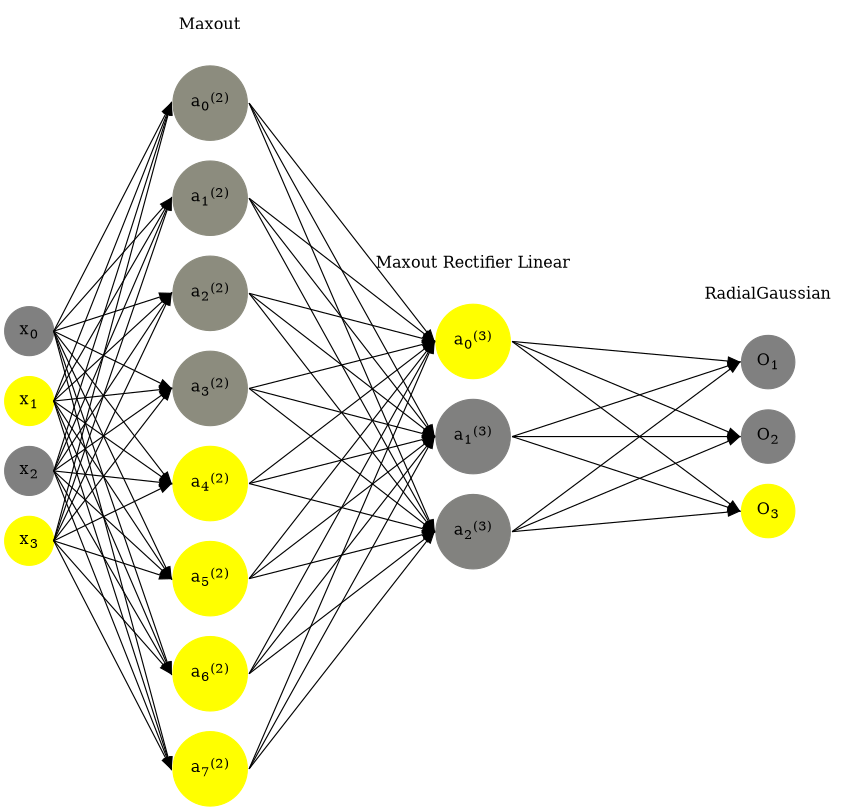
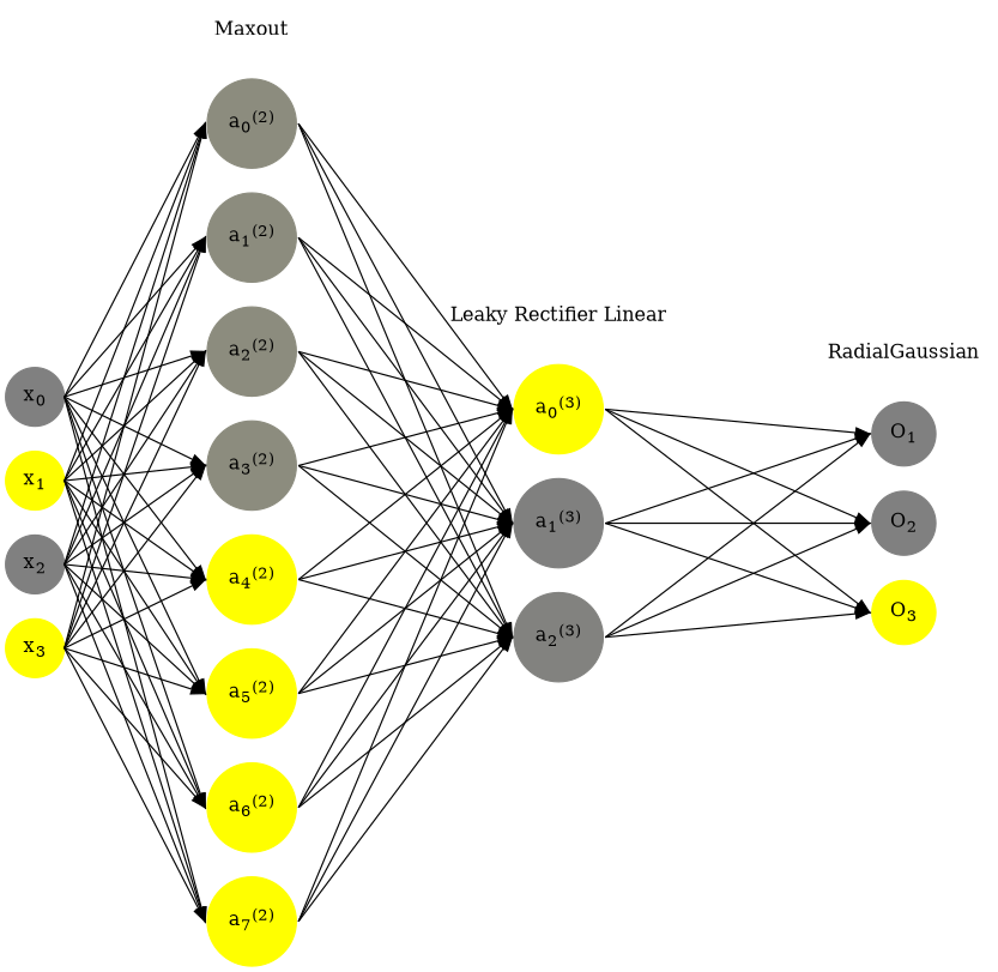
  digraph {
    rankdir=LR
    ranksep=1.4
    splines=false
    node [color="0.1667, 0.0, 0.5" fillcolor="0.1667, 0.0, 0.5" shape=circle style=filled]
    edge [headport=w style=solid tailport=e]
    n1 [label=<x<sub>0</sub>>]
    n2 [color="0.1667, 1.0, 1.0" fillcolor="0.1667, 1.0, 1.0" label=<x<sub>1</sub>>]
    n3 [label=<x<sub>2</sub>>]
    n4 [color="0.1667, 1.0, 1.0" fillcolor="0.1667, 1.0, 1.0" label=<x<sub>3</sub>>]
    n5 [color="0.1667, 0.099080, 0.549540" fillcolor="0.1667, 0.099080, 0.549540" label=<a<sub>0</sub><sup>(2)</sup>>]
    n6 [color="0.1667, 0.099080, 0.549540" fillcolor="0.1667, 0.099080, 0.549540" label=<a<sub>1</sub><sup>(2)</sup>>]
    n7 [color="0.1667, 0.099080, 0.549540" fillcolor="0.1667, 0.099080, 0.549540" label=<a<sub>2</sub><sup>(2)</sup>>]
    n8 [color="0.1667, 0.099080, 0.549540" fillcolor="0.1667, 0.099080, 0.549540" label=<a<sub>3</sub><sup>(2)</sup>>]
    n9 [color="0.1667, 2.402263, 1.701132" fillcolor="0.1667, 2.402263, 1.701132" label=<a<sub>4</sub><sup>(2)</sup>>]
    n10 [color="0.1667, 2.402263, 1.701132" fillcolor="0.1667, 2.402263, 1.701132" label=<a<sub>5</sub><sup>(2)</sup>>]
    n11 [color="0.1667, 3.209992, 2.104996" fillcolor="0.1667, 3.209992, 2.104996" label=<a<sub>6</sub><sup>(2)</sup>>]
    n12 [color="0.1667, 3.209992, 2.104996" fillcolor="0.1667, 3.209992, 2.104996" label=<a<sub>7</sub><sup>(2)</sup>>]
    n13 [color="0.1667, 5.088386, 3.044193" fillcolor="0.1667, 5.088386, 3.044193" label=<a<sub>0</sub><sup>(3)</sup>>]
    n14 [color="0.1667, 0.001338, 0.500669" fillcolor="0.1667, 0.001338, 0.500669" label=<a<sub>1</sub><sup>(3)</sup>>]
    n15 [color="0.1667, 0.019264, 0.509632" fillcolor="0.1667, 0.019264, 0.509632" label=<a<sub>2</sub><sup>(3)</sup>>]
    n16 [label=<O<sub>1</sub>>]
    n17 [label=<O<sub>2</sub>>]
    n18 [color="0.1667, 1.0, 1.0" fillcolor="0.1667, 1.0, 1.0" label=<O<sub>3</sub>>]
    n19 [label=Maxout shape=plaintext color="" fillcolor="" style=""]
-   n20 [label="Maxout Rectifier Linear" shape=plaintext color="" fillcolor="" style=""]
+   n20 [label="Leaky Rectifier Linear" shape=plaintext color="" fillcolor="" style=""]
    n21 [label=RadialGaussian shape=plaintext color="" fillcolor="" style=""]
    subgraph sub_1 {
      n1
    }
    subgraph sub_2 {
      n2
    }
    subgraph sub_3 {
      n3
    }
    subgraph sub_4 {
      n4
    }
    subgraph sub_5 {
      n5
    }
    subgraph sub_6 {
      n6
    }
    subgraph sub_7 {
      n7
    }
    subgraph sub_8 {
      n8
    }
    subgraph sub_9 {
      n9
    }
    subgraph sub_10 {
      n10
    }
    subgraph sub_11 {
      n11
    }
    subgraph sub_12 {
      n12
    }
    subgraph sub_13 {
      n13
    }
    subgraph sub_14 {
      n14
    }
    subgraph sub_15 {
      n15
    }
    subgraph sub_16 {
      n16
    }
    subgraph sub_17 {
      n17
    }
    subgraph sub_18 {
      n18
    }
    subgraph sub_19 {
      rank=same
      n1
      n2
      n3
      n4
    }
    subgraph sub_20 {
      rank=same
      n5
      n6
      n7
      n8
      n9
      n10
      n11
      n12
    }
    subgraph sub_21 {
      rank=same
      n13
      n14
      n15
    }
    subgraph sub_22 {
      rank=same
      n16
      n17
      n18
    }
    subgraph sub_23 {
      rank=same
      n5
      n19
    }
    subgraph sub_24 {
      rank=same
      n13
      n20
    }
    subgraph sub_25 {
      rank=same
      n16
      n21
    }
    n1 -> n2 [style=invis]
    n1 -> n5
    n1 -> n6
    n1 -> n7
    n1 -> n8
    n1 -> n9
    n1 -> n10
    n1 -> n11
    n1 -> n12
    n2 -> n3 [style=invis]
    n2 -> n5
    n2 -> n6
    n2 -> n7
    n2 -> n8
    n2 -> n9
    n2 -> n10
    n2 -> n11
    n2 -> n12
    n3 -> n4 [style=invis]
    n3 -> n5
    n3 -> n6
    n3 -> n7
    n3 -> n8
    n3 -> n9
    n3 -> n10
    n3 -> n11
    n3 -> n12
    n4 -> n5
    n4 -> n6
    n4 -> n7
    n4 -> n8
    n4 -> n9
    n4 -> n10
    n4 -> n11
    n4 -> n12
    n5 -> n6 [style=invis]
    n5 -> n13
    n5 -> n14
    n5 -> n15
    n6 -> n7 [style=invis]
    n6 -> n13
    n6 -> n14
    n6 -> n15
    n7 -> n8 [style=invis]
    n7 -> n13
    n7 -> n14
    n7 -> n15
    n8 -> n9 [style=invis]
    n8 -> n13
    n8 -> n14
    n8 -> n15
    n9 -> n10 [style=invis]
    n9 -> n13
    n9 -> n14
    n9 -> n15
    n10 -> n11 [style=invis]
    n10 -> n13
    n10 -> n14
    n10 -> n15
    n11 -> n12 [style=invis]
    n11 -> n13
    n11 -> n14
    n11 -> n15
    n12 -> n13
    n12 -> n14
    n12 -> n15
    n13 -> n14 [style=invis]
    n13 -> n16
    n13 -> n17
    n13 -> n18
    n14 -> n15 [style=invis]
    n14 -> n16
    n14 -> n17
    n14 -> n18
    n15 -> n16
    n15 -> n17
    n15 -> n18
    n16 -> n17 [style=invis]
    n17 -> n18 [style=invis]
    n19 -> n5 [style=invis]
    n20 -> n13 [style=invis]
    n21 -> n16 [style=invis]
  }
